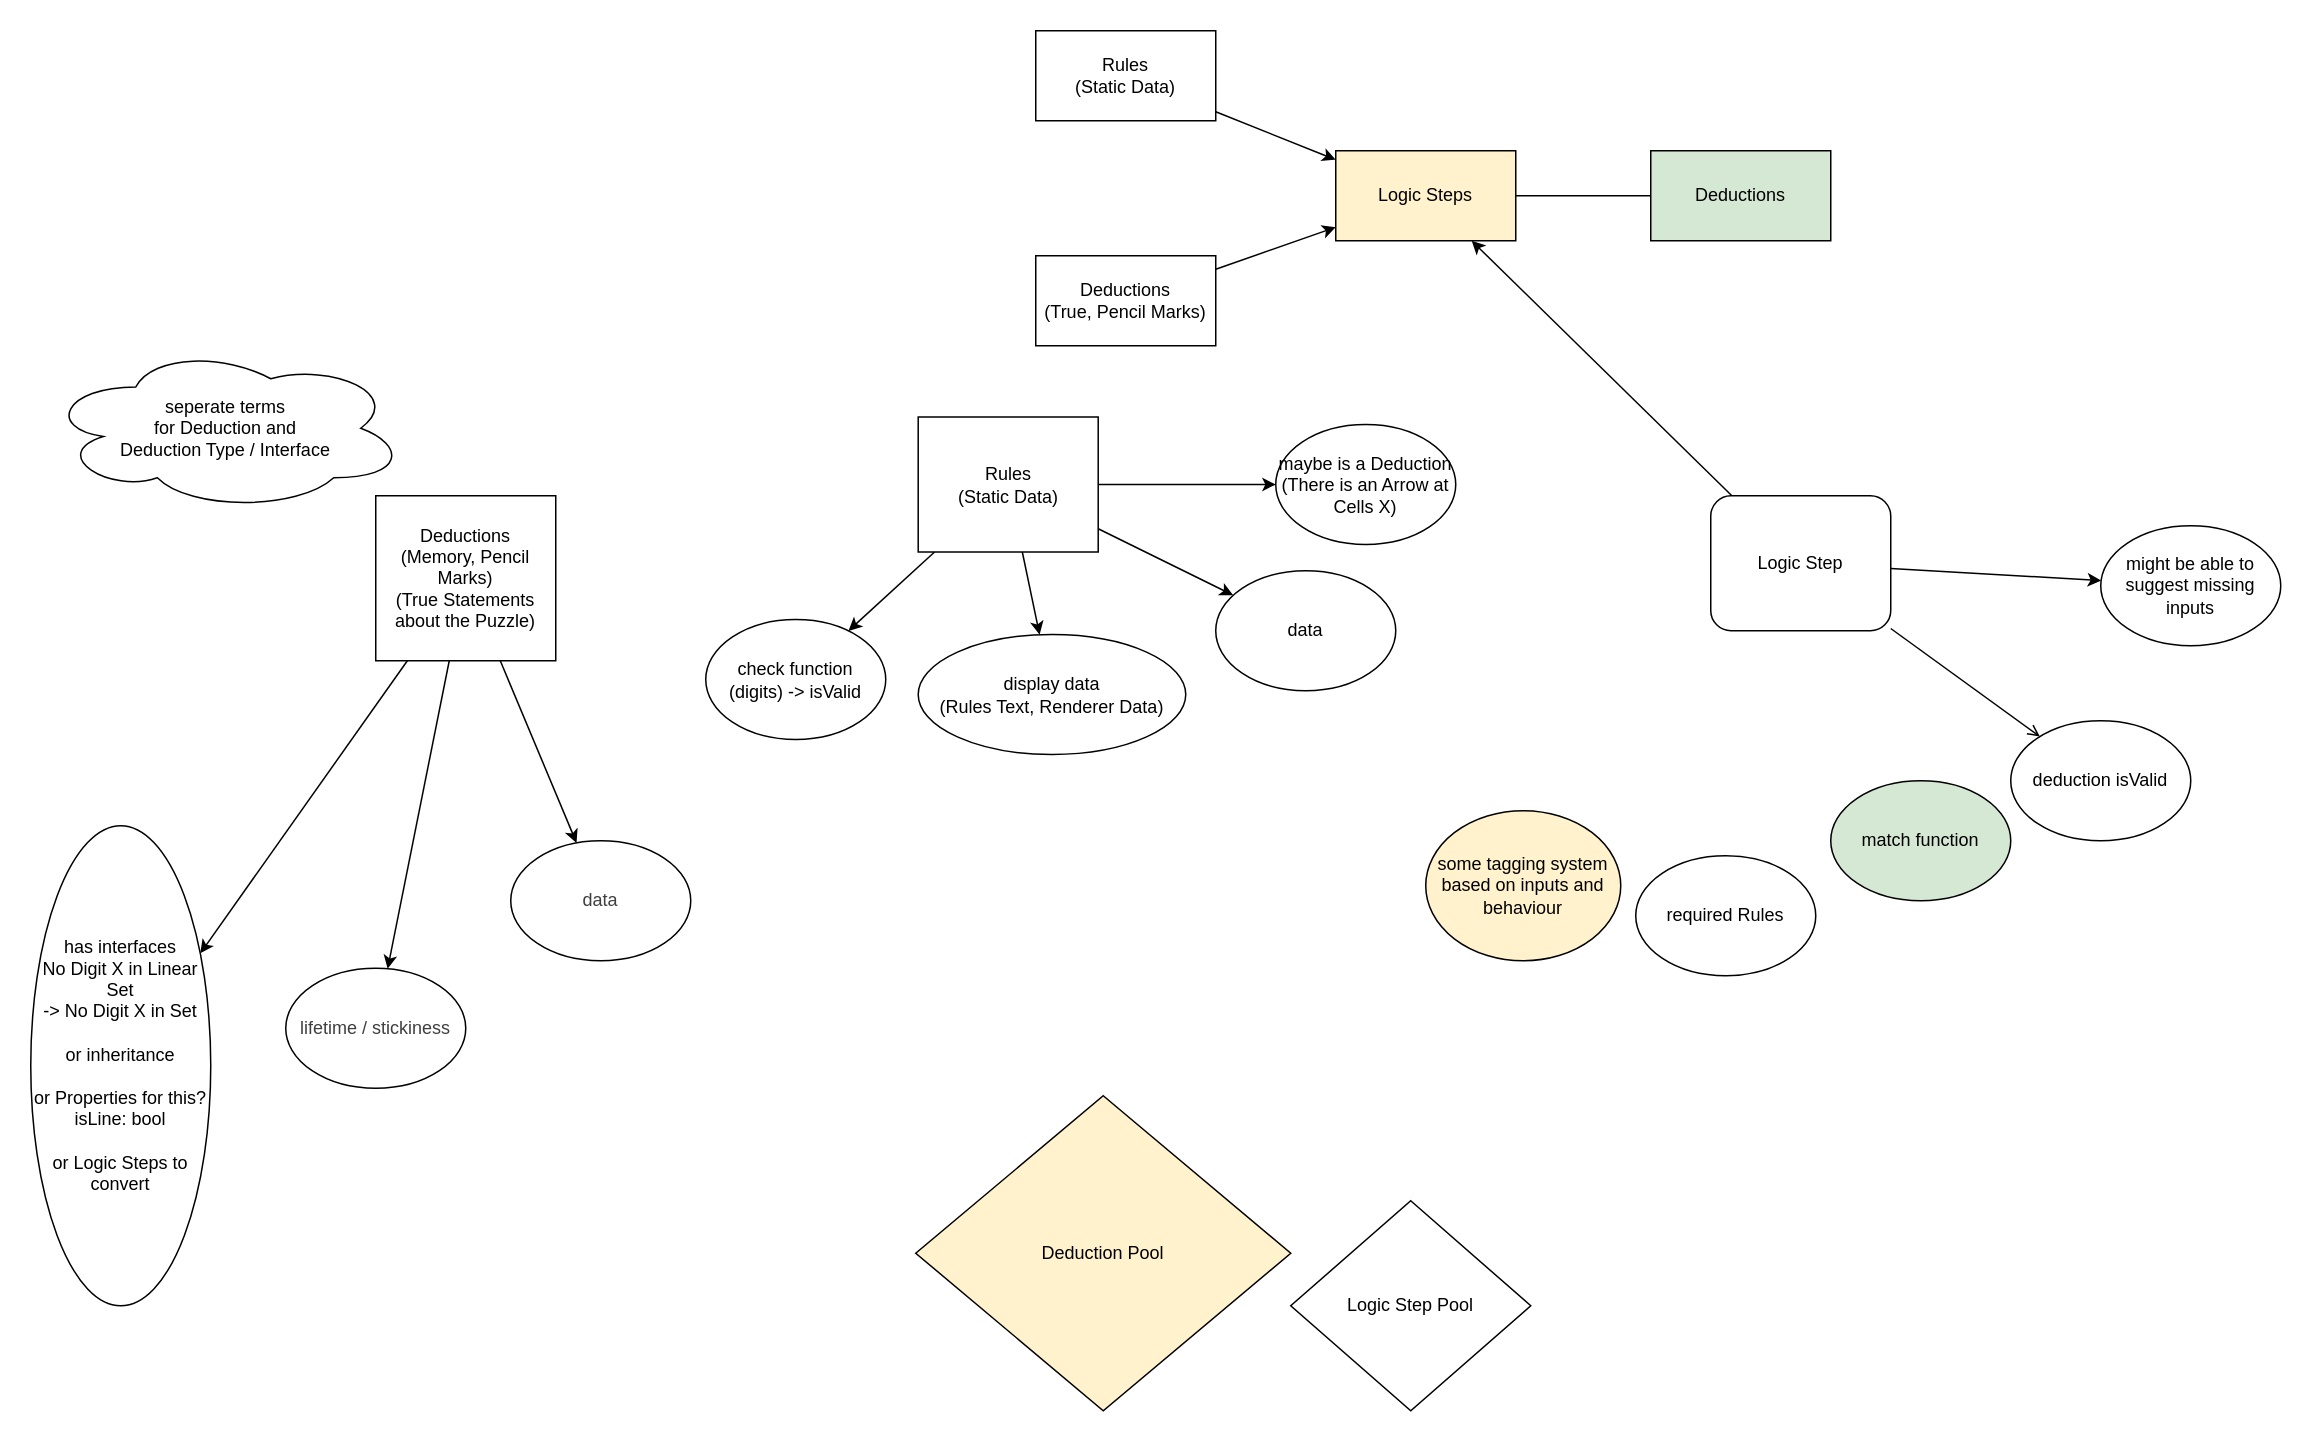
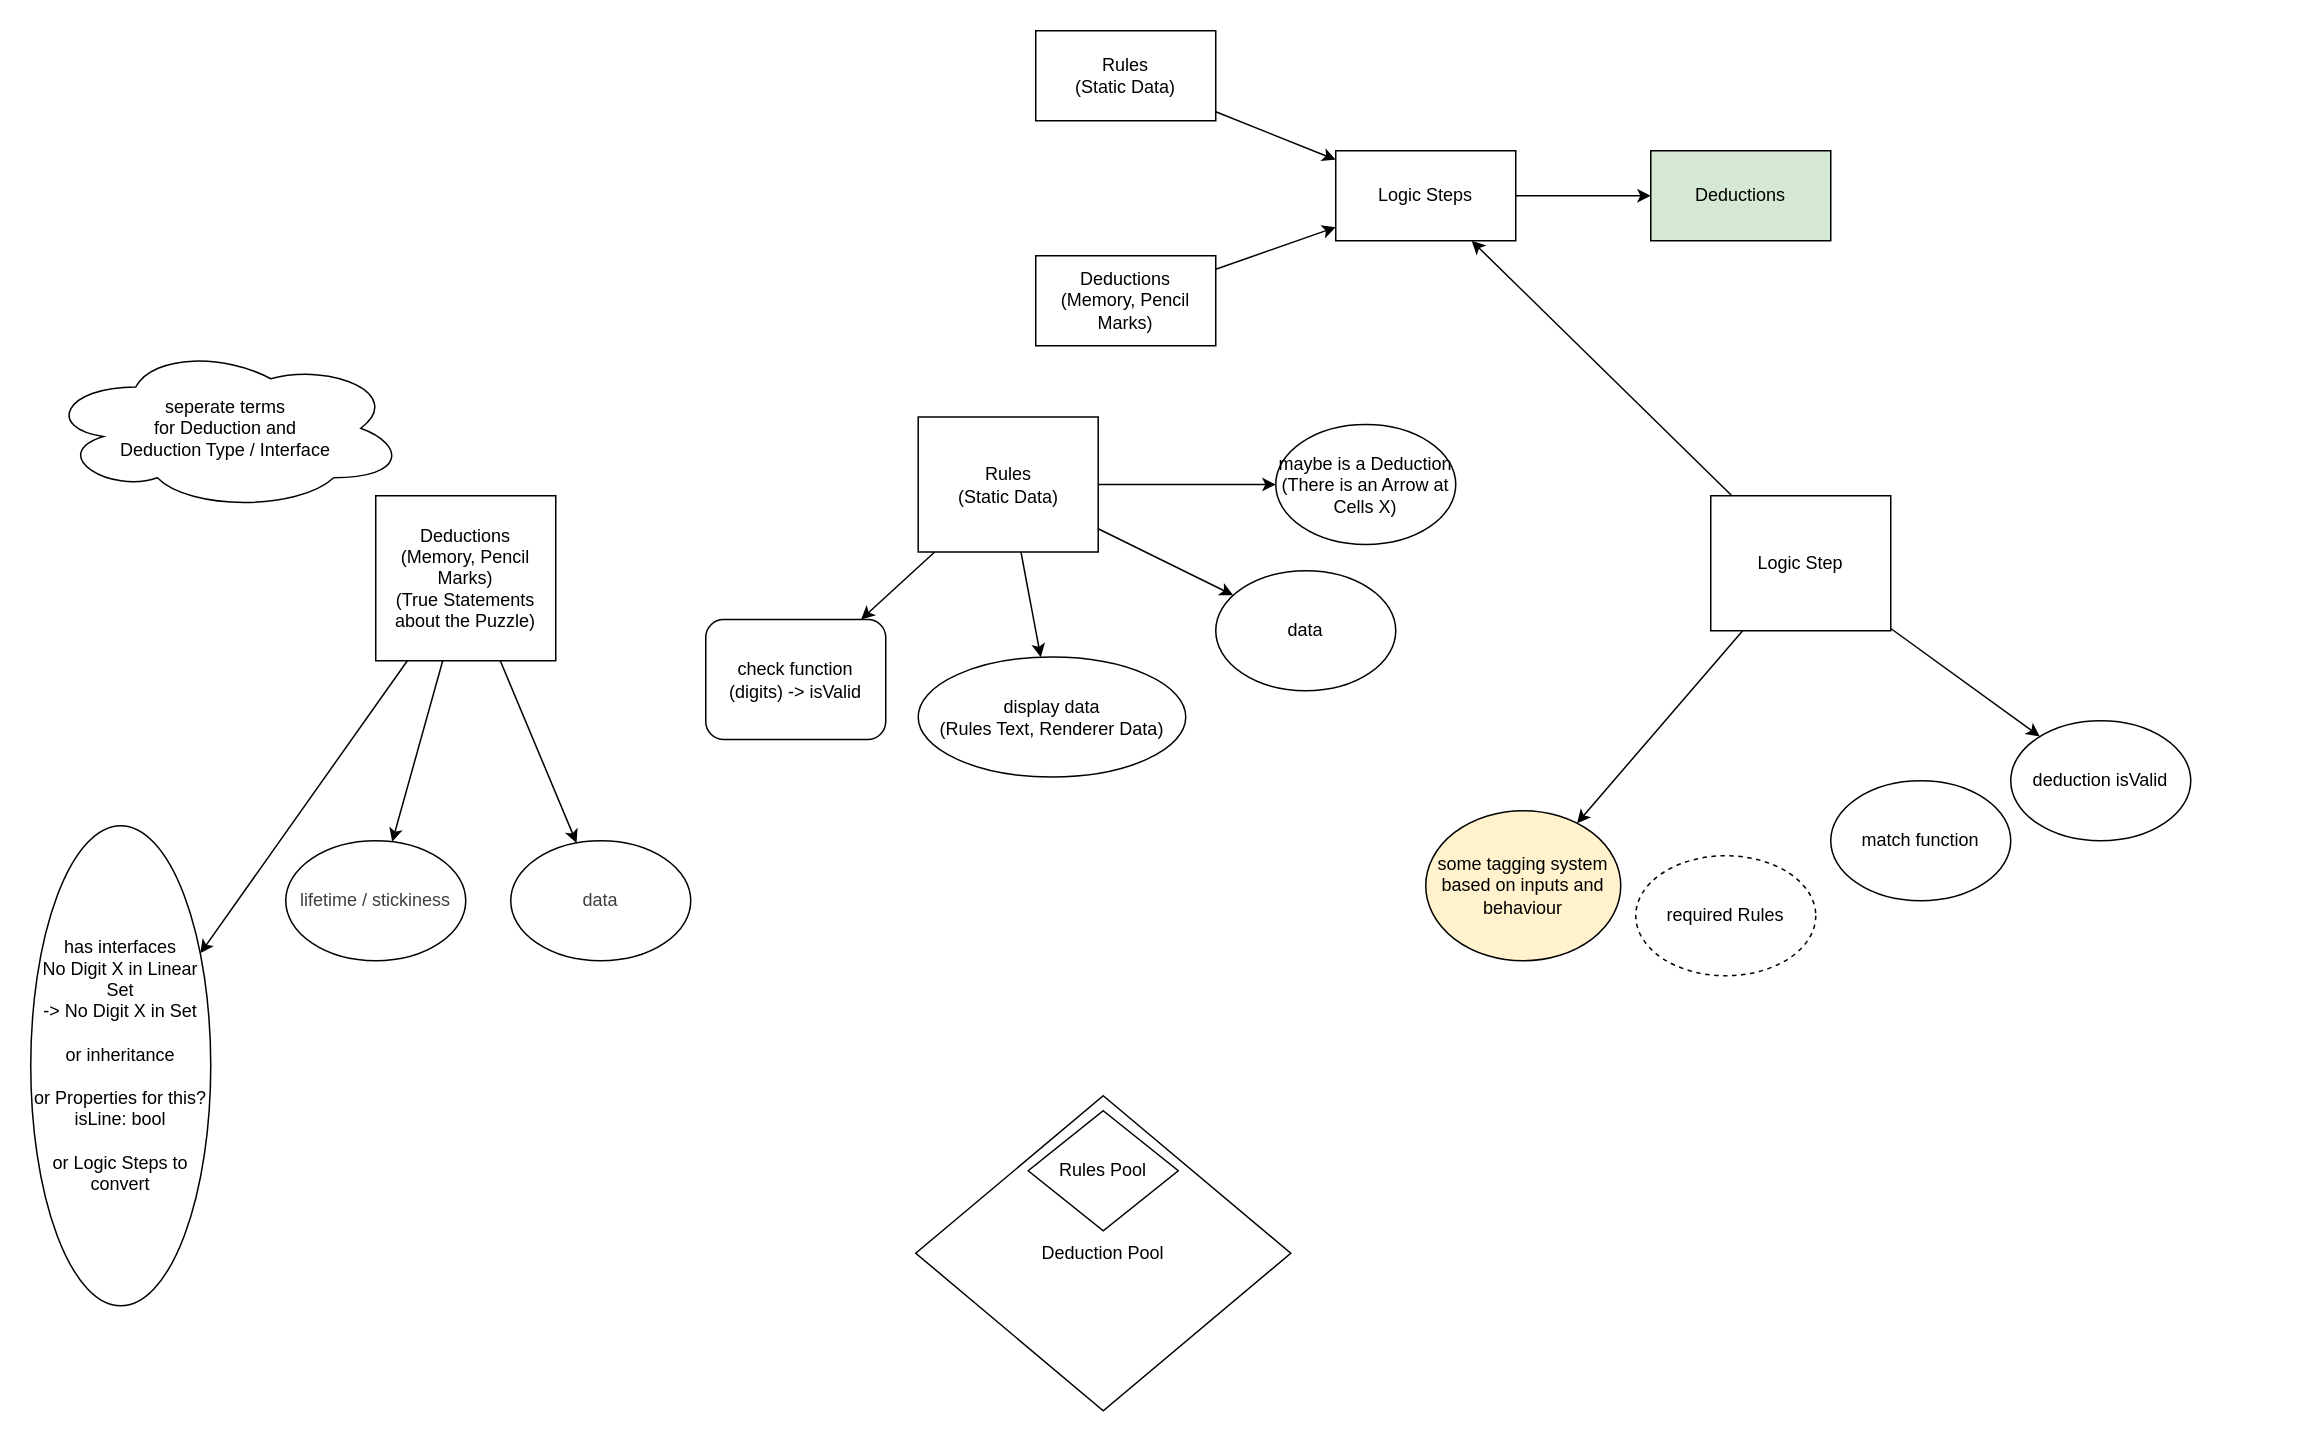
  <mxCell id="0" />
  <mxCell id="1" parent="0" />
  <mxCell id="2" style="edgeStyle=none;html=1;" edge="1" parent="1" source="3" target="7"><mxGeometry relative="1" as="geometry" /></mxCell>
  <mxCell id="3" value="Rules&lt;div&gt;(Static Data)&lt;/div&gt;" style="rounded=0;whiteSpace=wrap;html=1;" vertex="1" parent="1"><mxGeometry x="690" y="20" width="120" height="60" as="geometry" /></mxCell>
  <mxCell id="4" style="edgeStyle=none;html=1;" edge="1" parent="1" source="5" target="7"><mxGeometry relative="1" as="geometry" /></mxCell>
- <mxCell id="5" value="Deductions&lt;div&gt;(True, Pencil Marks)&lt;/div&gt;" style="rounded=0;whiteSpace=wrap;html=1;" vertex="1" parent="1"><mxGeometry x="690" y="170" width="120" height="60" as="geometry" /></mxCell>
- <mxCell id="6" style="edgeStyle=none;html=1;endArrow=none;" edge="1" parent="1" source="7" target="8"><mxGeometry relative="1" as="geometry"><mxPoint x="1100" y="130" as="targetPoint" /></mxGeometry></mxCell>
- <mxCell id="7" value="Logic Steps" style="rounded=0;whiteSpace=wrap;html=1;fillColor=#fff2cc;" vertex="1" parent="1"><mxGeometry x="890" y="100" width="120" height="60" as="geometry" /></mxCell>
+ <mxCell id="5" value="Deductions&lt;div&gt;(Memory, Pencil Marks)&lt;/div&gt;" style="rounded=0;whiteSpace=wrap;html=1;" vertex="1" parent="1"><mxGeometry x="690" y="170" width="120" height="60" as="geometry" /></mxCell>
+ <mxCell id="6" style="edgeStyle=none;html=1;" edge="1" parent="1" source="7" target="8"><mxGeometry relative="1" as="geometry"><mxPoint x="1100" y="130" as="targetPoint" /></mxGeometry></mxCell>
+ <mxCell id="7" value="Logic Steps" style="rounded=0;whiteSpace=wrap;html=1;" vertex="1" parent="1"><mxGeometry x="890" y="100" width="120" height="60" as="geometry" /></mxCell>
  <mxCell id="8" value="Deductions" style="rounded=0;whiteSpace=wrap;html=1;fillColor=#d5e8d4;" vertex="1" parent="1"><mxGeometry x="1100" y="100" width="120" height="60" as="geometry" /></mxCell>
  <mxCell id="9" style="edgeStyle=none;html=1;" edge="1" parent="1" source="13" target="18"><mxGeometry relative="1" as="geometry"><mxPoint x="600.001" y="412.251" as="targetPoint" /></mxGeometry></mxCell>
  <mxCell id="10" style="edgeStyle=none;html=1;" edge="1" parent="1" source="13" target="33"><mxGeometry relative="1" as="geometry"><mxPoint x="692.801" y="417.936" as="targetPoint" /></mxGeometry></mxCell>
  <mxCell id="11" style="edgeStyle=none;html=1;" edge="1" parent="1" source="13" target="34"><mxGeometry relative="1" as="geometry" /></mxCell>
  <mxCell id="12" style="edgeStyle=none;html=1;" edge="1" parent="1" source="13" target="38"><mxGeometry relative="1" as="geometry" /></mxCell>
  <mxCell id="13" value="Rules&lt;div&gt;(Static Data)&lt;/div&gt;" style="rounded=0;whiteSpace=wrap;html=1;" vertex="1" parent="1"><mxGeometry x="611.64" y="277.5" width="120" height="90" as="geometry" /></mxCell>
  <mxCell id="14" style="edgeStyle=none;html=1;" edge="1" parent="1" source="17" target="19"><mxGeometry relative="1" as="geometry" /></mxCell>
  <mxCell id="15" style="edgeStyle=none;html=1;" edge="1" parent="1" source="17" target="20"><mxGeometry relative="1" as="geometry" /></mxCell>
  <mxCell id="16" style="edgeStyle=none;html=1;" edge="1" parent="1" source="17" target="30"><mxGeometry relative="1" as="geometry" /></mxCell>
  <mxCell id="17" value="Deductions&lt;div&gt;(Memory, Pencil Marks)&lt;/div&gt;&lt;div&gt;(True Statements about the Puzzle)&lt;/div&gt;" style="rounded=0;whiteSpace=wrap;html=1;" vertex="1" parent="1"><mxGeometry x="250" y="330" width="120" height="110" as="geometry" /></mxCell>
- <mxCell id="18" value="check function&lt;div&gt;(digits) -&amp;gt; isValid&lt;/div&gt;" style="ellipse;whiteSpace=wrap;html=1;" vertex="1" parent="1"><mxGeometry x="470" y="412.5" width="120" height="80" as="geometry" /></mxCell>
- <mxCell id="19" value="&lt;span style=&quot;color: rgb(63, 63, 63);&quot;&gt;lifetime / stickiness&lt;/span&gt;" style="ellipse;whiteSpace=wrap;html=1;" vertex="1" parent="1"><mxGeometry x="190" y="645" width="120" height="80" as="geometry" /></mxCell>
+ <mxCell id="18" value="check function&lt;div&gt;(digits) -&amp;gt; isValid&lt;/div&gt;" style="whiteSpace=wrap;html=1;rounded=1;" vertex="1" parent="1"><mxGeometry x="470" y="412.5" width="120" height="80" as="geometry" /></mxCell>
+ <mxCell id="19" value="&lt;span style=&quot;color: rgb(63, 63, 63);&quot;&gt;lifetime / stickiness&lt;/span&gt;" style="ellipse;whiteSpace=wrap;html=1;" vertex="1" parent="1"><mxGeometry x="190" y="560" width="120" height="80" as="geometry" /></mxCell>
  <mxCell id="20" value="&lt;span style=&quot;color: rgb(63, 63, 63);&quot;&gt;data&lt;/span&gt;" style="ellipse;whiteSpace=wrap;html=1;" vertex="1" parent="1"><mxGeometry x="340" y="560" width="120" height="80" as="geometry" /></mxCell>
  <mxCell id="21" style="edgeStyle=none;html=1;" edge="1" parent="1" source="25" target="7"><mxGeometry relative="1" as="geometry" /></mxCell>
- <mxCell id="22" style="edgeStyle=none;html=1;endArrow=open;" edge="1" parent="1" source="25" target="28"><mxGeometry relative="1" as="geometry" /></mxCell>
- <mxCell id="24" style="edgeStyle=none;html=1;" edge="1" parent="1" source="25" target="31"><mxGeometry relative="1" as="geometry" /></mxCell>
- <mxCell id="25" value="Logic Step" style="whiteSpace=wrap;html=1;rounded=1;" vertex="1" parent="1"><mxGeometry x="1140" y="330" width="120" height="90" as="geometry" /></mxCell>
- <mxCell id="26" value="required Rules" style="ellipse;whiteSpace=wrap;html=1;" vertex="1" parent="1"><mxGeometry x="1090" y="570" width="120" height="80" as="geometry" /></mxCell>
- <mxCell id="27" value="match function" style="ellipse;whiteSpace=wrap;html=1;fillColor=#d5e8d4;" vertex="1" parent="1"><mxGeometry x="1220" y="520" width="120" height="80" as="geometry" /></mxCell>
+ <mxCell id="22" style="edgeStyle=none;html=1;" edge="1" parent="1" source="25" target="28"><mxGeometry relative="1" as="geometry" /></mxCell>
+ <mxCell id="23" style="edgeStyle=none;html=1;" edge="1" parent="1" source="25" target="29"><mxGeometry relative="1" as="geometry" /></mxCell>
+ <mxCell id="25" value="Logic Step" style="rounded=0;whiteSpace=wrap;html=1;" vertex="1" parent="1"><mxGeometry x="1140" y="330" width="120" height="90" as="geometry" /></mxCell>
+ <mxCell id="26" value="required Rules" style="ellipse;whiteSpace=wrap;html=1;dashed=1;" vertex="1" parent="1"><mxGeometry x="1090" y="570" width="120" height="80" as="geometry" /></mxCell>
+ <mxCell id="27" value="match function" style="ellipse;whiteSpace=wrap;html=1;" vertex="1" parent="1"><mxGeometry x="1220" y="520" width="120" height="80" as="geometry" /></mxCell>
  <mxCell id="28" value="deduction isValid" style="ellipse;whiteSpace=wrap;html=1;" vertex="1" parent="1"><mxGeometry x="1340" y="480" width="120" height="80" as="geometry" /></mxCell>
  <mxCell id="29" value="some tagging system&lt;div&gt;based on inputs and behaviour&lt;/div&gt;" style="ellipse;whiteSpace=wrap;html=1;fillColor=#fff2cc;" vertex="1" parent="1"><mxGeometry x="950" y="540" width="130" height="100" as="geometry" /></mxCell>
  <mxCell id="30" value="has interfaces&lt;div&gt;No Digit X in Linear Set&lt;br&gt;-&amp;gt; No Digit X in Set&lt;/div&gt;&lt;div&gt;&lt;br&gt;&lt;/div&gt;&lt;div&gt;or inheritance&lt;/div&gt;&lt;div&gt;&lt;br&gt;&lt;/div&gt;&lt;div&gt;or Properties for this?&lt;/div&gt;&lt;div&gt;isLine: bool&lt;/div&gt;&lt;div&gt;&lt;br&gt;&lt;/div&gt;&lt;div&gt;or Logic Steps to convert&lt;/div&gt;" style="ellipse;whiteSpace=wrap;html=1;" vertex="1" parent="1"><mxGeometry x="20" y="550" width="120" height="320" as="geometry" /></mxCell>
- <mxCell id="31" value="might be able to suggest missing inputs" style="ellipse;whiteSpace=wrap;html=1;" vertex="1" parent="1"><mxGeometry x="1400" y="350" width="120" height="80" as="geometry" /></mxCell>
  <mxCell id="32" value="seperate terms&lt;div&gt;for Deduction and&lt;/div&gt;&lt;div&gt;Deduction Type / Interface&lt;/div&gt;" style="ellipse;shape=cloud;whiteSpace=wrap;html=1;" vertex="1" parent="1"><mxGeometry x="30" y="230" width="240" height="110" as="geometry" /></mxCell>
- <mxCell id="33" value="display data&lt;div&gt;(Rules Text, Renderer Data)&lt;/div&gt;" style="ellipse;whiteSpace=wrap;html=1;" vertex="1" parent="1"><mxGeometry x="611.64" y="422.5" width="178.36" height="80" as="geometry" /></mxCell>
+ <mxCell id="33" value="display data&lt;div&gt;(Rules Text, Renderer Data)&lt;/div&gt;" style="ellipse;whiteSpace=wrap;html=1;" vertex="1" parent="1"><mxGeometry x="611.64" y="437.5" width="178.36" height="80" as="geometry" /></mxCell>
  <mxCell id="34" value="data" style="ellipse;whiteSpace=wrap;html=1;" vertex="1" parent="1"><mxGeometry x="810" y="380" width="120" height="80" as="geometry" /></mxCell>
- <mxCell id="35" value="Deduction Pool" style="rhombus;whiteSpace=wrap;html=1;fillColor=#fff2cc;" vertex="1" parent="1"><mxGeometry x="610" y="730" width="250" height="210" as="geometry" /></mxCell>
- <mxCell id="37" value="Logic Step Pool" style="rhombus;whiteSpace=wrap;html=1;" vertex="1" parent="1"><mxGeometry x="860" y="800" width="160" height="140" as="geometry" /></mxCell>
+ <mxCell id="35" value="Deduction Pool" style="rhombus;whiteSpace=wrap;html=1;" vertex="1" parent="1"><mxGeometry x="610" y="730" width="250" height="210" as="geometry" /></mxCell>
+ <mxCell id="36" value="Rules Pool" style="rhombus;whiteSpace=wrap;html=1;" vertex="1" parent="1"><mxGeometry x="685" y="740" width="100" height="80" as="geometry" /></mxCell>
  <mxCell id="38" value="maybe is a Deduction&lt;div&gt;(There is an Arrow at Cells X)&lt;/div&gt;" style="ellipse;whiteSpace=wrap;html=1;" vertex="1" parent="1"><mxGeometry x="850" y="282.5" width="120" height="80" as="geometry" /></mxCell>
